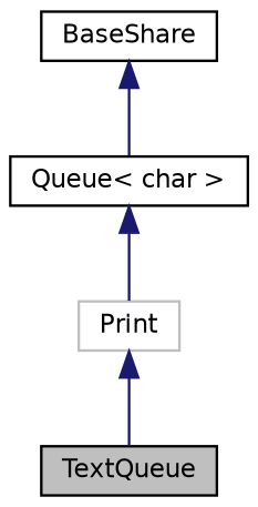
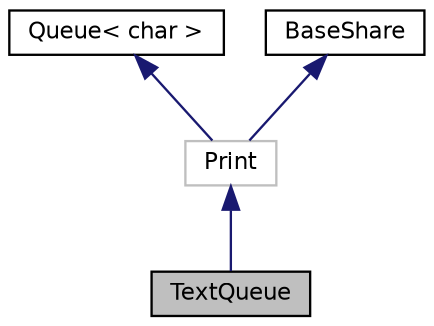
  digraph {
    node [color=black fillcolor=white fontname=Helvetica fontsize=10 shape=record style=filled]
    edge [color=midnightblue dir=back fontname=Helvetica fontsize=10 labelfontname=Helvetica labelfontsize=10 style=solid]
    n1 [fillcolor=grey75 fontcolor=black height=0.2 label=TextQueue width=0.4]
    n2 [color=grey75 height=0.2 label=Print width=0.4]
    n3 [height=0.2 label="Queue\< char \>" width=0.4]
    n4 [height=0.2 label=BaseShare width=0.4]
    n2 -> n1
    n3 -> n2
-   n4 -> n3
+   n4 -> n2
  }
